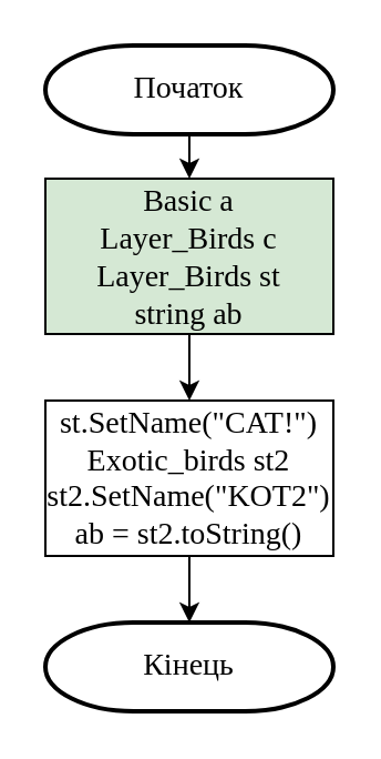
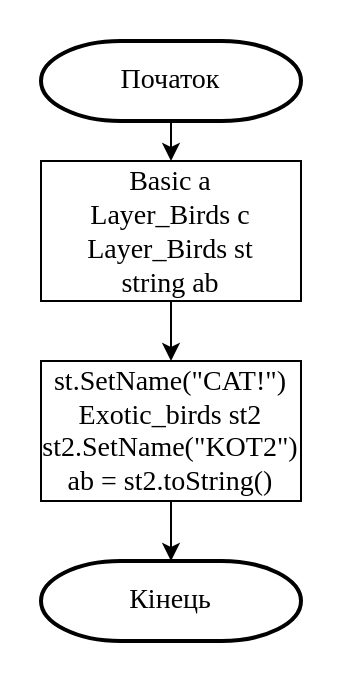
  <mxCell id="0" />
  <mxCell id="1" parent="0" />
  <mxCell id="2" style="edgeStyle=orthogonalEdgeStyle;rounded=0;orthogonalLoop=1;jettySize=auto;html=1;entryX=0.5;entryY=0;entryDx=0;entryDy=0;" edge="1" parent="1" target="4"><mxGeometry relative="1" as="geometry"><mxPoint x="85" y="60" as="sourcePoint" /></mxGeometry></mxCell>
  <mxCell id="3" style="edgeStyle=orthogonalEdgeStyle;rounded=0;orthogonalLoop=1;jettySize=auto;html=1;entryX=0.5;entryY=0;entryDx=0;entryDy=0;" edge="1" parent="1" source="4" target="7"><mxGeometry relative="1" as="geometry" /></mxCell>
- <mxCell id="4" value="&lt;p style=&quot;margin: 0px ; font-stretch: normal ; line-height: normal ; font-size: 14px&quot;&gt;&lt;font face=&quot;Times New Roman&quot;&gt;Basic a&lt;/font&gt;&lt;/p&gt;&lt;p style=&quot;margin: 0px ; font-stretch: normal ; line-height: normal ; font-size: 14px&quot;&gt;&lt;font face=&quot;Times New Roman&quot;&gt;Layer_Birds c&lt;/font&gt;&lt;/p&gt;&lt;p style=&quot;margin: 0px ; font-stretch: normal ; line-height: normal ; font-size: 14px&quot;&gt;&lt;span style=&quot;font-family: &amp;#34;times new roman&amp;#34;&quot;&gt;Layer_Birds st&lt;/span&gt;&lt;font face=&quot;Times New Roman&quot;&gt;&lt;br&gt;&lt;/font&gt;&lt;/p&gt;&lt;p style=&quot;margin: 0px ; font-stretch: normal ; line-height: normal ; font-size: 14px&quot;&gt;&lt;span style=&quot;font-family: &amp;#34;times new roman&amp;#34;&quot;&gt;string ab&lt;/span&gt;&lt;/p&gt;" style="rounded=0;whiteSpace=wrap;html=1;fillColor=#d5e8d4;" vertex="1" parent="1"><mxGeometry x="20" y="80" width="130" height="70" as="geometry" /></mxCell>
+ <mxCell id="4" value="&lt;p style=&quot;margin: 0px ; font-stretch: normal ; line-height: normal ; font-size: 14px&quot;&gt;&lt;font face=&quot;Times New Roman&quot;&gt;Basic a&lt;/font&gt;&lt;/p&gt;&lt;p style=&quot;margin: 0px ; font-stretch: normal ; line-height: normal ; font-size: 14px&quot;&gt;&lt;font face=&quot;Times New Roman&quot;&gt;Layer_Birds c&lt;/font&gt;&lt;/p&gt;&lt;p style=&quot;margin: 0px ; font-stretch: normal ; line-height: normal ; font-size: 14px&quot;&gt;&lt;span style=&quot;font-family: &amp;#34;times new roman&amp;#34;&quot;&gt;Layer_Birds st&lt;/span&gt;&lt;font face=&quot;Times New Roman&quot;&gt;&lt;br&gt;&lt;/font&gt;&lt;/p&gt;&lt;p style=&quot;margin: 0px ; font-stretch: normal ; line-height: normal ; font-size: 14px&quot;&gt;&lt;span style=&quot;font-family: &amp;#34;times new roman&amp;#34;&quot;&gt;string ab&lt;/span&gt;&lt;/p&gt;" style="rounded=0;whiteSpace=wrap;html=1;" vertex="1" parent="1"><mxGeometry x="20" y="80" width="130" height="70" as="geometry" /></mxCell>
  <mxCell id="5" value="&lt;font style=&quot;font-size: 14px&quot; face=&quot;Times New Roman&quot;&gt;Початок&lt;/font&gt;" style="strokeWidth=2;html=1;shape=mxgraph.flowchart.terminator;whiteSpace=wrap;" vertex="1" parent="1"><mxGeometry x="20" y="20" width="130" height="40" as="geometry" /></mxCell>
  <mxCell id="6" style="edgeStyle=orthogonalEdgeStyle;rounded=0;orthogonalLoop=1;jettySize=auto;html=1;entryX=0.5;entryY=0;entryDx=0;entryDy=0;" edge="1" parent="1" source="7"><mxGeometry relative="1" as="geometry"><mxPoint x="85" y="280" as="targetPoint" /></mxGeometry></mxCell>
  <mxCell id="7" value="&lt;p style=&quot;margin: 0px ; font-stretch: normal ; line-height: normal ; font-size: 14px&quot;&gt;&lt;font face=&quot;Times New Roman&quot;&gt;st.SetName(&quot;CAT!&quot;)&lt;/font&gt;&lt;/p&gt;&lt;p style=&quot;margin: 0px ; font-stretch: normal ; line-height: normal ; font-size: 14px&quot;&gt;&lt;font face=&quot;Times New Roman&quot;&gt;Exotic_birds st2&lt;/font&gt;&lt;/p&gt;&lt;span style=&quot;font-family: &amp;#34;times new roman&amp;#34; ; font-size: 14px&quot;&gt;st2.SetName(&quot;KOT2&quot;)&lt;br&gt;ab = st2.toString()&lt;br&gt;&lt;/span&gt;" style="rounded=0;whiteSpace=wrap;html=1;" vertex="1" parent="1"><mxGeometry x="20" y="180" width="130" height="70" as="geometry" /></mxCell>
  <mxCell id="8" value="&lt;font face=&quot;Times New Roman&quot;&gt;&lt;span style=&quot;font-size: 14px&quot;&gt;Кінець&lt;/span&gt;&lt;/font&gt;" style="strokeWidth=2;html=1;shape=mxgraph.flowchart.terminator;whiteSpace=wrap;" vertex="1" parent="1"><mxGeometry x="20" y="280" width="130" height="40" as="geometry" /></mxCell>
